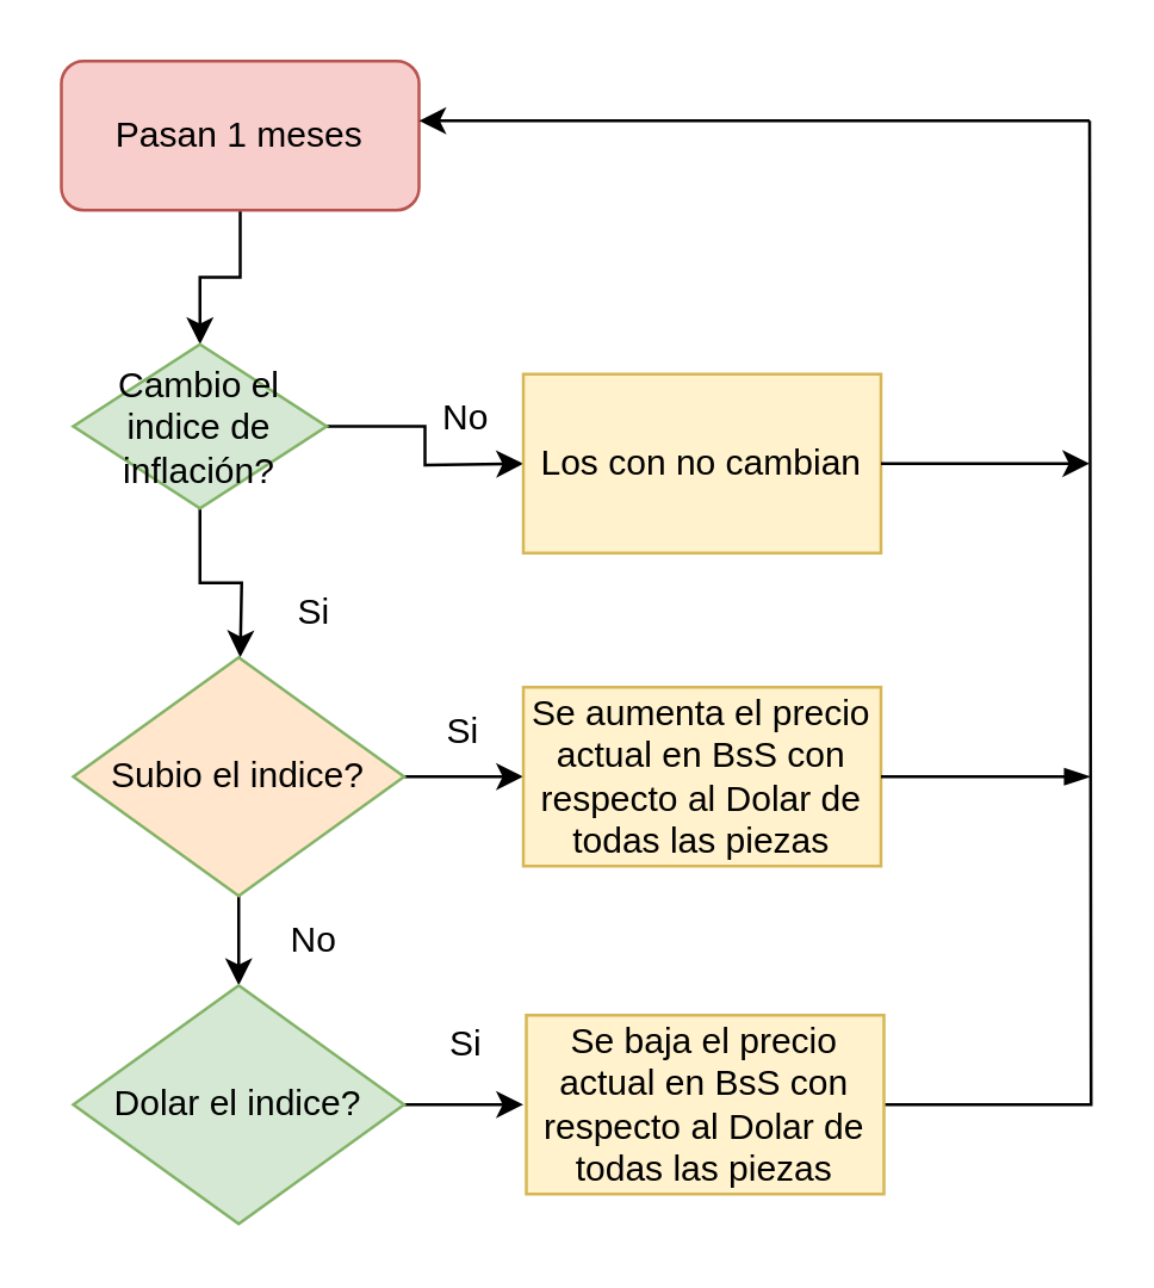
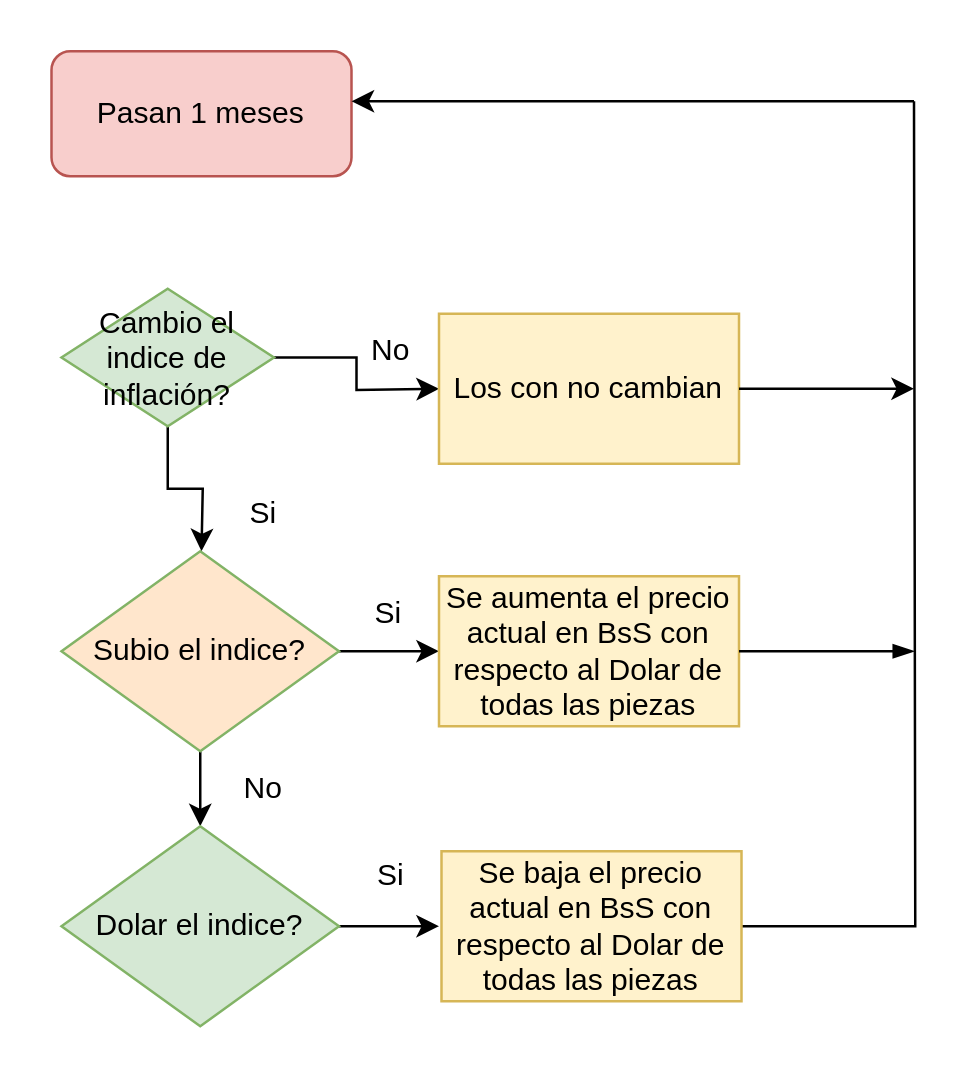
  <mxCell id="0" />
  <mxCell id="1" parent="0" />
- <mxCell id="2" value="" style="edgeStyle=orthogonalEdgeStyle;rounded=0;orthogonalLoop=1;jettySize=auto;html=1;" edge="1" parent="1" source="3" target="6"><mxGeometry relative="1" as="geometry" /></mxCell>
  <mxCell id="3" value="Pasan 1 meses" style="rounded=1;whiteSpace=wrap;html=1;fillColor=#f8cecc;strokeColor=#b85450;" vertex="1" parent="1"><mxGeometry x="20" width="120" height="50" as="geometry" y="20" /></mxCell>
  <mxCell id="4" style="edgeStyle=orthogonalEdgeStyle;rounded=0;orthogonalLoop=1;jettySize=auto;html=1;" edge="1" parent="1" source="6"><mxGeometry relative="1" as="geometry"><mxPoint x="175" y="155" as="targetPoint" /></mxGeometry></mxCell>
  <mxCell id="5" style="edgeStyle=orthogonalEdgeStyle;rounded=0;orthogonalLoop=1;jettySize=auto;html=1;" edge="1" parent="1" source="6"><mxGeometry relative="1" as="geometry"><mxPoint x="80" y="220" as="targetPoint" /></mxGeometry></mxCell>
  <mxCell id="6" value="&lt;font style=&quot;font-size: 12px&quot;&gt;Cambio el indice de inflación?&lt;/font&gt;" style="rhombus;whiteSpace=wrap;html=1;fillColor=#d5e8d4;strokeColor=#82b366;" vertex="1" parent="1"><mxGeometry x="24" y="115" width="85" height="55" as="geometry" /></mxCell>
  <mxCell id="7" value="No" style="text;html=1;strokeColor=none;fillColor=none;align=center;verticalAlign=middle;whiteSpace=wrap;rounded=0;" vertex="1" parent="1"><mxGeometry x="136" y="130" width="40" height="20" as="geometry" /></mxCell>
  <mxCell id="8" style="edgeStyle=orthogonalEdgeStyle;rounded=0;orthogonalLoop=1;jettySize=auto;html=1;" edge="1" parent="1" source="10"><mxGeometry relative="1" as="geometry"><mxPoint x="175" y="260" as="targetPoint" /></mxGeometry></mxCell>
  <mxCell id="9" style="edgeStyle=orthogonalEdgeStyle;rounded=0;orthogonalLoop=1;jettySize=auto;html=1;" edge="1" parent="1" source="10"><mxGeometry relative="1" as="geometry"><mxPoint x="79.5" y="330" as="targetPoint" /></mxGeometry></mxCell>
  <mxCell id="10" value="Subio el indice?" style="rhombus;whiteSpace=wrap;html=1;fillColor=#ffe6cc;strokeColor=#82b366;" vertex="1" parent="1"><mxGeometry x="24" y="220" width="111" height="80" as="geometry" /></mxCell>
  <mxCell id="11" value="Si" style="text;html=1;strokeColor=none;fillColor=none;align=center;verticalAlign=middle;whiteSpace=wrap;rounded=0;" vertex="1" parent="1"><mxGeometry x="135" y="235" width="40" height="20" as="geometry" /></mxCell>
  <mxCell id="12" value="Si" style="text;html=1;strokeColor=none;fillColor=none;align=center;verticalAlign=middle;whiteSpace=wrap;rounded=0;" vertex="1" parent="1"><mxGeometry x="85" y="195" width="40" height="20" as="geometry" /></mxCell>
  <mxCell id="13" style="edgeStyle=orthogonalEdgeStyle;rounded=0;orthogonalLoop=1;jettySize=auto;html=1;" edge="1" parent="1" source="14"><mxGeometry relative="1" as="geometry"><mxPoint x="175" y="370" as="targetPoint" /></mxGeometry></mxCell>
  <mxCell id="14" value="Dolar el indice?" style="rhombus;whiteSpace=wrap;html=1;fillColor=#d5e8d4;strokeColor=#82b366;" vertex="1" parent="1"><mxGeometry x="24" y="330" width="111" height="80" as="geometry" /></mxCell>
  <mxCell id="15" value="Si" style="text;html=1;strokeColor=none;fillColor=none;align=center;verticalAlign=middle;whiteSpace=wrap;rounded=0;" vertex="1" parent="1"><mxGeometry x="136" y="340" width="40" height="20" as="geometry" /></mxCell>
  <mxCell id="16" value="No" style="text;html=1;strokeColor=none;fillColor=none;align=center;verticalAlign=middle;whiteSpace=wrap;rounded=0;" vertex="1" parent="1"><mxGeometry x="85" y="305" width="40" height="20" as="geometry" /></mxCell>
  <mxCell id="17" value="&lt;span&gt;Los con no cambian&lt;/span&gt;" style="rounded=0;whiteSpace=wrap;html=1;fillColor=#fff2cc;strokeColor=#d6b656;" vertex="1" parent="1"><mxGeometry x="175" y="125" width="120" height="60" as="geometry" /></mxCell>
  <mxCell id="18" value="&lt;span&gt;Se aumenta el precio actual en BsS con respecto al Dolar de todas las piezas&lt;/span&gt;" style="rounded=0;whiteSpace=wrap;html=1;fillColor=#fff2cc;strokeColor=#d6b656;" vertex="1" parent="1"><mxGeometry x="175" y="230" width="120" height="60" as="geometry" /></mxCell>
  <mxCell id="19" style="edgeStyle=orthogonalEdgeStyle;rounded=0;orthogonalLoop=1;jettySize=auto;html=1;endArrow=none;endFill=0;" edge="1" parent="1" source="20"><mxGeometry relative="1" as="geometry"><mxPoint x="365" y="40" as="targetPoint" /></mxGeometry></mxCell>
  <mxCell id="20" value="&lt;span&gt;Se baja el precio actual en BsS con respecto al Dolar de todas las piezas&lt;/span&gt;" style="rounded=0;whiteSpace=wrap;html=1;fillColor=#fff2cc;strokeColor=#d6b656;" vertex="1" parent="1"><mxGeometry x="176" y="340" width="120" height="60" as="geometry" /></mxCell>
  <mxCell id="21" value="" style="endArrow=classic;html=1;entryX=1;entryY=0.4;entryDx=0;entryDy=0;entryPerimeter=0;" edge="1" parent="1" target="3"><mxGeometry width="50" height="50" relative="1" as="geometry"><mxPoint x="365" y="40" as="sourcePoint" /><mxPoint x="321" y="30" as="targetPoint" /></mxGeometry></mxCell>
  <mxCell id="22" value="" style="endArrow=blockThin;html=1;exitX=1;exitY=0.5;exitDx=0;exitDy=0;endFill=1;" edge="1" parent="1" source="18"><mxGeometry width="50" height="50" relative="1" as="geometry"><mxPoint x="296" y="285" as="sourcePoint" /><mxPoint x="365" y="260" as="targetPoint" /></mxGeometry></mxCell>
  <mxCell id="23" value="" style="endArrow=classic;html=1;exitX=1;exitY=0.5;exitDx=0;exitDy=0;" edge="1" parent="1" source="17"><mxGeometry width="50" height="50" relative="1" as="geometry"><mxPoint x="305" y="180" as="sourcePoint" /><mxPoint x="365" y="155" as="targetPoint" /></mxGeometry></mxCell>
